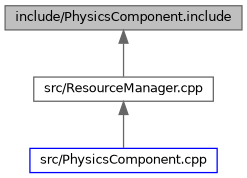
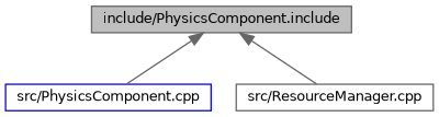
  digraph {
    node [color=gray40 fillcolor=white fontname=Helvetica fontsize=10 shape=record style=filled]
    edge [color=gray40 dir=back fontname=Helvetica fontsize=10 labelfontname=Helvetica labelfontsize=10 style=solid]
    n1 [fillcolor=grey75 fontcolor=black height=0.2 label="include/PhysicsComponent.include" width=0.4]
    n2 [color=blue height=0.2 label="src/PhysicsComponent.cpp" width=0.4]
    n3 [height=0.2 label="src/ResourceManager.cpp" width=0.4]
-   n3 -> n2
+   n1 -> n2
    n1 -> n3
  }
